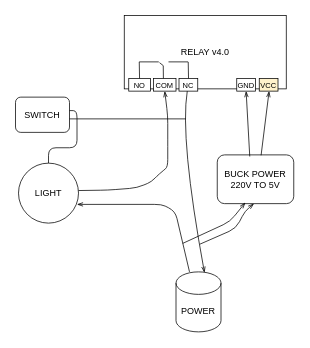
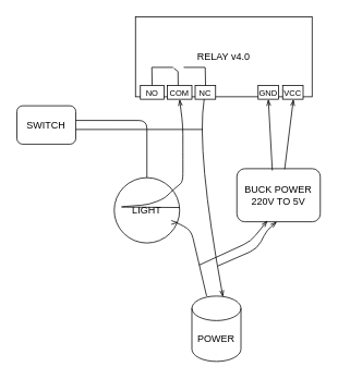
  <mxCell id="0" />
  <mxCell id="1" parent="0" />
  <mxCell id="2" value="RELAY v4.0" style="rounded=0;whiteSpace=wrap;html=1;" parent="1" vertex="1"><mxGeometry x="165" y="20" width="216" height="98" as="geometry" /></mxCell>
  <mxCell id="3" value="COM" style="rounded=0;whiteSpace=wrap;html=1;fontSize=10;" parent="1" vertex="1"><mxGeometry x="204" y="104" width="30" height="17" as="geometry" /></mxCell>
  <mxCell id="4" value="NO" style="rounded=0;whiteSpace=wrap;html=1;fontSize=10;" parent="1" vertex="1"><mxGeometry x="171" y="104" width="29" height="17" as="geometry" /></mxCell>
  <mxCell id="5" value="NC" style="rounded=0;whiteSpace=wrap;html=1;fontSize=10;" parent="1" vertex="1"><mxGeometry x="238" y="104" width="25" height="17" as="geometry" /></mxCell>
  <mxCell id="6" value="GND" style="rounded=0;whiteSpace=wrap;html=1;fontSize=10;" parent="1" vertex="1"><mxGeometry x="315" y="104" width="25" height="17" as="geometry" /></mxCell>
- <mxCell id="7" value="VCC" style="rounded=0;whiteSpace=wrap;html=1;fontSize=10;fillColor=#fff2cc;" parent="1" vertex="1"><mxGeometry x="345" y="104" width="25" height="17" as="geometry" /></mxCell>
+ <mxCell id="7" value="VCC" style="rounded=0;whiteSpace=wrap;html=1;fontSize=10;" parent="1" vertex="1"><mxGeometry x="345" y="104" width="25" height="17" as="geometry" /></mxCell>
  <mxCell id="8" value="POWER" style="shape=cylinder3;whiteSpace=wrap;html=1;boundedLbl=1;backgroundOutline=1;size=15;" parent="1" vertex="1"><mxGeometry x="234" y="362" width="60" height="80" as="geometry" /></mxCell>
  <mxCell id="9" value="" style="curved=1;endArrow=none;html=1;entryX=0.5;entryY=1;entryDx=0;entryDy=0;exitX=0.633;exitY=0.013;exitDx=0;exitDy=0;exitPerimeter=0;endFill=0;startArrow=openThin;startFill=0;" parent="1" source="8" edge="1"><mxGeometry width="50" height="50" relative="1" as="geometry"><mxPoint x="269" y="358" as="sourcePoint" /><mxPoint x="249" y="121" as="targetPoint" /><Array as="points"><mxPoint x="239" y="184" /></Array></mxGeometry></mxCell>
- <mxCell id="10" value="LIGHT" style="ellipse;whiteSpace=wrap;html=1;aspect=fixed;" parent="1" vertex="1"><mxGeometry x="24" y="217" width="80" height="80" as="geometry" /></mxCell>
+ <mxCell id="10" value="LIGHT" style="ellipse;whiteSpace=wrap;html=1;aspect=fixed;" parent="1" vertex="1"><mxGeometry x="139" y="217" width="80" height="80" as="geometry" /></mxCell>
  <mxCell id="11" value="" style="endArrow=openThin;html=1;entryX=0.5;entryY=1;entryDx=0;entryDy=0;endFill=0;exitX=1.001;exitY=0.457;exitDx=0;exitDy=0;exitPerimeter=0;" parent="1" source="10" target="3" edge="1"><mxGeometry width="50" height="50" relative="1" as="geometry"><mxPoint x="102" y="250" as="sourcePoint" /><mxPoint x="165" y="216" as="targetPoint" /><Array as="points"><mxPoint x="143" y="253" /><mxPoint x="182" y="250" /><mxPoint x="201" y="242" /><mxPoint x="211" y="232" /><mxPoint x="223" y="222" /><mxPoint x="223" y="195" /><mxPoint x="223" y="154" /></Array></mxGeometry></mxCell>
  <mxCell id="12" value="" style="endArrow=openThin;html=1;entryX=0.975;entryY=0.688;entryDx=0;entryDy=0;entryPerimeter=0;endFill=0;" parent="1" target="10" edge="1"><mxGeometry width="50" height="50" relative="1" as="geometry"><mxPoint x="252" y="362" as="sourcePoint" /><mxPoint x="105" y="262" as="targetPoint" /><Array as="points"><mxPoint x="233" y="281" /><mxPoint x="215" y="272" /></Array></mxGeometry></mxCell>
  <mxCell id="13" value="" style="endArrow=none;html=1;" parent="1" edge="1"><mxGeometry width="50" height="50" relative="1" as="geometry"><mxPoint x="185.4" y="104" as="sourcePoint" /><mxPoint x="185" y="82" as="targetPoint" /></mxGeometry></mxCell>
  <mxCell id="14" value="" style="endArrow=none;html=1;" parent="1" edge="1"><mxGeometry width="50" height="50" relative="1" as="geometry"><mxPoint x="250.7" y="104" as="sourcePoint" /><mxPoint x="250.3" y="82" as="targetPoint" /></mxGeometry></mxCell>
  <mxCell id="15" value="" style="endArrow=none;html=1;" parent="1" edge="1"><mxGeometry width="50" height="50" relative="1" as="geometry"><mxPoint x="185" y="82" as="sourcePoint" /><mxPoint x="211" y="82" as="targetPoint" /></mxGeometry></mxCell>
  <mxCell id="16" value="" style="endArrow=none;html=1;" parent="1" edge="1"><mxGeometry width="50" height="50" relative="1" as="geometry"><mxPoint x="224" y="82" as="sourcePoint" /><mxPoint x="250" y="82" as="targetPoint" /></mxGeometry></mxCell>
  <mxCell id="17" value="" style="endArrow=none;html=1;" parent="1" edge="1"><mxGeometry width="50" height="50" relative="1" as="geometry"><mxPoint x="217.2" y="104" as="sourcePoint" /><mxPoint x="217" y="87" as="targetPoint" /></mxGeometry></mxCell>
  <mxCell id="18" value="" style="endArrow=none;html=1;" parent="1" edge="1"><mxGeometry width="50" height="50" relative="1" as="geometry"><mxPoint x="217" y="87" as="sourcePoint" /><mxPoint x="212" y="83" as="targetPoint" /></mxGeometry></mxCell>
  <mxCell id="19" value="SWITCH" style="rounded=1;whiteSpace=wrap;html=1;strokeColor=#000000;fillColor=#FFFFFF;" parent="1" vertex="1"><mxGeometry x="20" y="129" width="72" height="47" as="geometry" /></mxCell>
  <mxCell id="20" value="" style="endArrow=none;html=1;edgeStyle=orthogonalEdgeStyle;exitX=1.001;exitY=0.382;exitDx=0;exitDy=0;exitPerimeter=0;endFill=0;startArrow=none;startFill=0;" parent="1" source="19" target="10" edge="1"><mxGeometry width="50" height="50" relative="1" as="geometry"><mxPoint x="29" y="147" as="sourcePoint" /><mxPoint x="147" y="141" as="targetPoint" /></mxGeometry></mxCell>
  <mxCell id="21" value="" style="endArrow=none;html=1;startArrow=none;startFill=0;endFill=0;" parent="1" edge="1"><mxGeometry width="50" height="50" relative="1" as="geometry"><mxPoint x="92" y="158" as="sourcePoint" /><mxPoint x="247" y="158" as="targetPoint" /></mxGeometry></mxCell>
  <mxCell id="22" value="BUCK POWER&lt;br&gt;220V TO 5V" style="rounded=1;whiteSpace=wrap;html=1;strokeColor=#000000;fillColor=#FFFFFF;" parent="1" vertex="1"><mxGeometry x="289" y="206" width="102" height="65" as="geometry" /></mxCell>
  <mxCell id="23" value="" style="endArrow=openThin;html=1;endFill=0;entryX=0.48;entryY=0.999;entryDx=0;entryDy=0;entryPerimeter=0;" parent="1" target="22" edge="1"><mxGeometry width="50" height="50" relative="1" as="geometry"><mxPoint x="266" y="325" as="sourcePoint" /><mxPoint x="340" y="300" as="targetPoint" /><Array as="points"><mxPoint x="314" y="304" /><mxPoint x="326" y="281" /></Array></mxGeometry></mxCell>
  <mxCell id="24" value="" style="endArrow=openThin;html=1;entryX=0.367;entryY=0.978;entryDx=0;entryDy=0;endFill=0;entryPerimeter=0;" parent="1" target="22" edge="1"><mxGeometry width="50" height="50" relative="1" as="geometry"><mxPoint x="243" y="324" as="sourcePoint" /><mxPoint x="325" y="276" as="targetPoint" /><Array as="points"><mxPoint x="306" y="295" /></Array></mxGeometry></mxCell>
  <mxCell id="25" value="" style="endArrow=openThin;html=1;entryX=0.5;entryY=1;entryDx=0;entryDy=0;exitX=0.425;exitY=0.033;exitDx=0;exitDy=0;exitPerimeter=0;endFill=0;" parent="1" source="22" target="6" edge="1"><mxGeometry width="50" height="50" relative="1" as="geometry"><mxPoint x="285" y="208" as="sourcePoint" /><mxPoint x="335" y="158" as="targetPoint" /></mxGeometry></mxCell>
  <mxCell id="26" value="" style="endArrow=openThin;html=1;entryX=0.5;entryY=1;entryDx=0;entryDy=0;exitX=0.573;exitY=0.009;exitDx=0;exitDy=0;exitPerimeter=0;endFill=0;" parent="1" source="22" edge="1"><mxGeometry width="50" height="50" relative="1" as="geometry"><mxPoint x="363" y="207.49" as="sourcePoint" /><mxPoint x="358.15" y="121.005" as="targetPoint" /></mxGeometry></mxCell>
